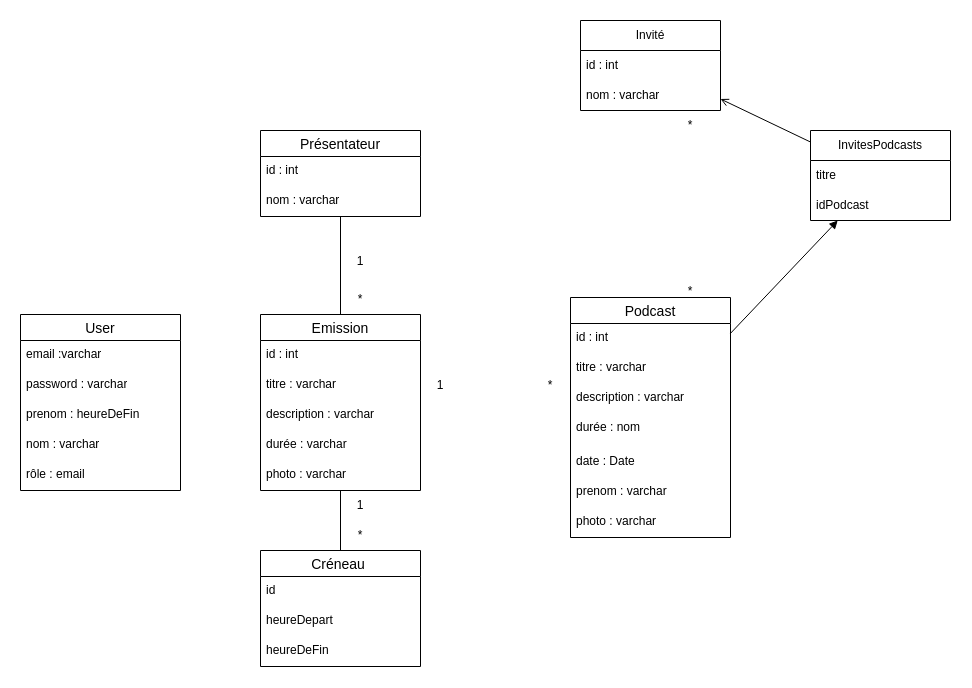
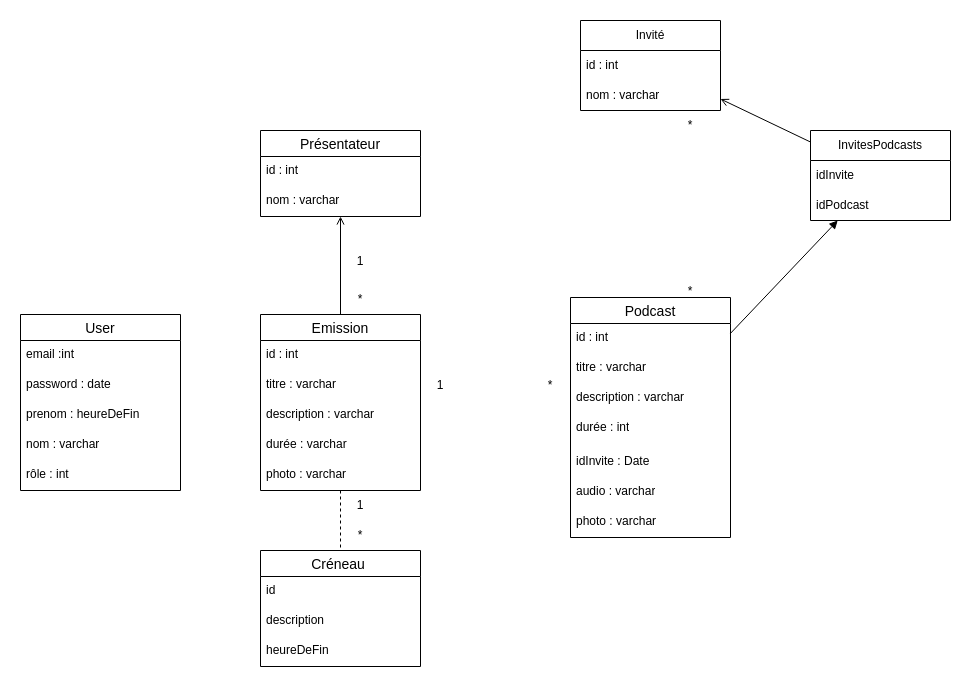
  <mxCell id="0" />
  <mxCell id="1" parent="0" />
  <mxCell id="2" value="Emission" style="swimlane;fontStyle=0;childLayout=stackLayout;horizontal=1;startSize=26;horizontalStack=0;resizeParent=1;resizeParentMax=0;resizeLast=0;collapsible=1;marginBottom=0;align=center;fontSize=14;" parent="1" vertex="1"><mxGeometry x="260" y="314" width="160" height="176" as="geometry" /></mxCell>
  <mxCell id="3" value="id : int" style="text;strokeColor=none;fillColor=none;spacingLeft=4;spacingRight=4;overflow=hidden;rotatable=0;points=[[0,0.5],[1,0.5]];portConstraint=eastwest;fontSize=12;whiteSpace=wrap;html=1;" parent="2" vertex="1"><mxGeometry y="26" width="160" height="30" as="geometry" /></mxCell>
  <mxCell id="4" value="titre : varchar" style="text;strokeColor=none;fillColor=none;spacingLeft=4;spacingRight=4;overflow=hidden;rotatable=0;points=[[0,0.5],[1,0.5]];portConstraint=eastwest;fontSize=12;whiteSpace=wrap;html=1;" parent="2" vertex="1"><mxGeometry y="56" width="160" height="30" as="geometry" /></mxCell>
  <mxCell id="5" value="description : varchar" style="text;strokeColor=none;fillColor=none;spacingLeft=4;spacingRight=4;overflow=hidden;rotatable=0;points=[[0,0.5],[1,0.5]];portConstraint=eastwest;fontSize=12;whiteSpace=wrap;html=1;" parent="2" vertex="1"><mxGeometry y="86" width="160" height="30" as="geometry" /></mxCell>
  <mxCell id="6" value="durée : varchar" style="text;strokeColor=none;fillColor=none;spacingLeft=4;spacingRight=4;overflow=hidden;rotatable=0;points=[[0,0.5],[1,0.5]];portConstraint=eastwest;fontSize=12;whiteSpace=wrap;html=1;" parent="2" vertex="1"><mxGeometry y="116" width="160" height="30" as="geometry" /></mxCell>
  <mxCell id="7" value="photo : varchar" style="text;strokeColor=none;fillColor=none;spacingLeft=4;spacingRight=4;overflow=hidden;rotatable=0;points=[[0,0.5],[1,0.5]];portConstraint=eastwest;fontSize=12;whiteSpace=wrap;html=1;" parent="2" vertex="1"><mxGeometry y="146" width="160" height="30" as="geometry" /></mxCell>
  <mxCell id="8" value="Podcast" style="swimlane;fontStyle=0;childLayout=stackLayout;horizontal=1;startSize=26;horizontalStack=0;resizeParent=1;resizeParentMax=0;resizeLast=0;collapsible=1;marginBottom=0;align=center;fontSize=14;" parent="1" vertex="1"><mxGeometry x="570" y="297" width="160" height="240" as="geometry" /></mxCell>
  <mxCell id="9" value="id : int" style="text;strokeColor=none;fillColor=none;spacingLeft=4;spacingRight=4;overflow=hidden;rotatable=0;points=[[0,0.5],[1,0.5]];portConstraint=eastwest;fontSize=12;whiteSpace=wrap;html=1;" parent="8" vertex="1"><mxGeometry y="26" width="160" height="30" as="geometry" /></mxCell>
  <mxCell id="10" value="titre : varchar" style="text;strokeColor=none;fillColor=none;spacingLeft=4;spacingRight=4;overflow=hidden;rotatable=0;points=[[0,0.5],[1,0.5]];portConstraint=eastwest;fontSize=12;whiteSpace=wrap;html=1;" parent="8" vertex="1"><mxGeometry y="56" width="160" height="30" as="geometry" /></mxCell>
  <mxCell id="11" value="description : varchar" style="text;strokeColor=none;fillColor=none;spacingLeft=4;spacingRight=4;overflow=hidden;rotatable=0;points=[[0,0.5],[1,0.5]];portConstraint=eastwest;fontSize=12;whiteSpace=wrap;html=1;" parent="8" vertex="1"><mxGeometry y="86" width="160" height="30" as="geometry" /></mxCell>
- <mxCell id="12" value="durée : nom" style="text;strokeColor=none;fillColor=none;spacingLeft=4;spacingRight=4;overflow=hidden;rotatable=0;points=[[0,0.5],[1,0.5]];portConstraint=eastwest;fontSize=12;whiteSpace=wrap;html=1;" parent="8" vertex="1"><mxGeometry y="116" width="160" height="34" as="geometry" /></mxCell>
- <mxCell id="13" value="date : Date" style="text;strokeColor=none;fillColor=none;spacingLeft=4;spacingRight=4;overflow=hidden;rotatable=0;points=[[0,0.5],[1,0.5]];portConstraint=eastwest;fontSize=12;whiteSpace=wrap;html=1;" parent="8" vertex="1"><mxGeometry y="150" width="160" height="30" as="geometry" /></mxCell>
- <mxCell id="14" value="prenom : varchar" style="text;strokeColor=none;fillColor=none;spacingLeft=4;spacingRight=4;overflow=hidden;rotatable=0;points=[[0,0.5],[1,0.5]];portConstraint=eastwest;fontSize=12;whiteSpace=wrap;html=1;" vertex="1" parent="8"><mxGeometry y="180" width="160" height="30" as="geometry" /></mxCell>
+ <mxCell id="12" value="durée : int" style="text;strokeColor=none;fillColor=none;spacingLeft=4;spacingRight=4;overflow=hidden;rotatable=0;points=[[0,0.5],[1,0.5]];portConstraint=eastwest;fontSize=12;whiteSpace=wrap;html=1;" parent="8" vertex="1"><mxGeometry y="116" width="160" height="34" as="geometry" /></mxCell>
+ <mxCell id="13" value="idInvite : Date" style="text;strokeColor=none;fillColor=none;spacingLeft=4;spacingRight=4;overflow=hidden;rotatable=0;points=[[0,0.5],[1,0.5]];portConstraint=eastwest;fontSize=12;whiteSpace=wrap;html=1;" parent="8" vertex="1"><mxGeometry y="150" width="160" height="30" as="geometry" /></mxCell>
+ <mxCell id="14" value="audio : varchar" style="text;strokeColor=none;fillColor=none;spacingLeft=4;spacingRight=4;overflow=hidden;rotatable=0;points=[[0,0.5],[1,0.5]];portConstraint=eastwest;fontSize=12;whiteSpace=wrap;html=1;" vertex="1" parent="8"><mxGeometry y="180" width="160" height="30" as="geometry" /></mxCell>
  <mxCell id="15" value="photo : varchar" style="text;strokeColor=none;fillColor=none;spacingLeft=4;spacingRight=4;overflow=hidden;rotatable=0;points=[[0,0.5],[1,0.5]];portConstraint=eastwest;fontSize=12;whiteSpace=wrap;html=1;" parent="8" vertex="1"><mxGeometry y="210" width="160" height="30" as="geometry" /></mxCell>
  <mxCell id="16" value="Présentateur" style="swimlane;fontStyle=0;childLayout=stackLayout;horizontal=1;startSize=26;horizontalStack=0;resizeParent=1;resizeParentMax=0;resizeLast=0;collapsible=1;marginBottom=0;align=center;fontSize=14;" parent="1" vertex="1"><mxGeometry x="260" y="130" width="160" height="86" as="geometry" /></mxCell>
  <mxCell id="17" value="id : int" style="text;strokeColor=none;fillColor=none;spacingLeft=4;spacingRight=4;overflow=hidden;rotatable=0;points=[[0,0.5],[1,0.5]];portConstraint=eastwest;fontSize=12;whiteSpace=wrap;html=1;" parent="16" vertex="1"><mxGeometry y="26" width="160" height="30" as="geometry" /></mxCell>
  <mxCell id="18" value="nom : varchar" style="text;strokeColor=none;fillColor=none;spacingLeft=4;spacingRight=4;overflow=hidden;rotatable=0;points=[[0,0.5],[1,0.5]];portConstraint=eastwest;fontSize=12;whiteSpace=wrap;html=1;" parent="16" vertex="1"><mxGeometry y="56" width="160" height="30" as="geometry" /></mxCell>
  <mxCell id="19" value="Créneau " style="swimlane;fontStyle=0;childLayout=stackLayout;horizontal=1;startSize=26;horizontalStack=0;resizeParent=1;resizeParentMax=0;resizeLast=0;collapsible=1;marginBottom=0;align=center;fontSize=14;" parent="1" vertex="1"><mxGeometry x="260" y="550" width="160" height="116" as="geometry" /></mxCell>
  <mxCell id="20" value="id" style="text;strokeColor=none;fillColor=none;spacingLeft=4;spacingRight=4;overflow=hidden;rotatable=0;points=[[0,0.5],[1,0.5]];portConstraint=eastwest;fontSize=12;whiteSpace=wrap;html=1;" parent="19" vertex="1"><mxGeometry y="26" width="160" height="30" as="geometry" /></mxCell>
- <mxCell id="21" value="heureDepart" style="text;strokeColor=none;fillColor=none;spacingLeft=4;spacingRight=4;overflow=hidden;rotatable=0;points=[[0,0.5],[1,0.5]];portConstraint=eastwest;fontSize=12;whiteSpace=wrap;html=1;" parent="19" vertex="1"><mxGeometry y="56" width="160" height="30" as="geometry" /></mxCell>
+ <mxCell id="21" value="description" style="text;strokeColor=none;fillColor=none;spacingLeft=4;spacingRight=4;overflow=hidden;rotatable=0;points=[[0,0.5],[1,0.5]];portConstraint=eastwest;fontSize=12;whiteSpace=wrap;html=1;" parent="19" vertex="1"><mxGeometry y="56" width="160" height="30" as="geometry" /></mxCell>
  <mxCell id="22" value="heureDeFin" style="text;strokeColor=none;fillColor=none;spacingLeft=4;spacingRight=4;overflow=hidden;rotatable=0;points=[[0,0.5],[1,0.5]];portConstraint=eastwest;fontSize=12;whiteSpace=wrap;html=1;" parent="19" vertex="1"><mxGeometry y="86" width="160" height="30" as="geometry" /></mxCell>
  <mxCell id="23" value="User" style="swimlane;fontStyle=0;childLayout=stackLayout;horizontal=1;startSize=26;horizontalStack=0;resizeParent=1;resizeParentMax=0;resizeLast=0;collapsible=1;marginBottom=0;align=center;fontSize=14;" parent="1" vertex="1"><mxGeometry x="20" y="314" width="160" height="176" as="geometry" /></mxCell>
- <mxCell id="24" value="email :varchar" style="text;strokeColor=none;fillColor=none;spacingLeft=4;spacingRight=4;overflow=hidden;rotatable=0;points=[[0,0.5],[1,0.5]];portConstraint=eastwest;fontSize=12;whiteSpace=wrap;html=1;" parent="23" vertex="1"><mxGeometry y="26" width="160" height="30" as="geometry" /></mxCell>
- <mxCell id="25" value="password : varchar&lt;br&gt;" style="text;strokeColor=none;fillColor=none;spacingLeft=4;spacingRight=4;overflow=hidden;rotatable=0;points=[[0,0.5],[1,0.5]];portConstraint=eastwest;fontSize=12;whiteSpace=wrap;html=1;" parent="23" vertex="1"><mxGeometry y="56" width="160" height="30" as="geometry" /></mxCell>
+ <mxCell id="24" value="email :int" style="text;strokeColor=none;fillColor=none;spacingLeft=4;spacingRight=4;overflow=hidden;rotatable=0;points=[[0,0.5],[1,0.5]];portConstraint=eastwest;fontSize=12;whiteSpace=wrap;html=1;" parent="23" vertex="1"><mxGeometry y="26" width="160" height="30" as="geometry" /></mxCell>
+ <mxCell id="25" value="password : date&lt;br&gt;" style="text;strokeColor=none;fillColor=none;spacingLeft=4;spacingRight=4;overflow=hidden;rotatable=0;points=[[0,0.5],[1,0.5]];portConstraint=eastwest;fontSize=12;whiteSpace=wrap;html=1;" parent="23" vertex="1"><mxGeometry y="56" width="160" height="30" as="geometry" /></mxCell>
  <mxCell id="26" value="prenom : heureDeFin" style="text;strokeColor=none;fillColor=none;spacingLeft=4;spacingRight=4;overflow=hidden;rotatable=0;points=[[0,0.5],[1,0.5]];portConstraint=eastwest;fontSize=12;whiteSpace=wrap;html=1;" parent="23" vertex="1"><mxGeometry y="86" width="160" height="30" as="geometry" /></mxCell>
  <mxCell id="27" value="nom : varchar" style="text;strokeColor=none;fillColor=none;spacingLeft=4;spacingRight=4;overflow=hidden;rotatable=0;points=[[0,0.5],[1,0.5]];portConstraint=eastwest;fontSize=12;whiteSpace=wrap;html=1;" parent="23" vertex="1"><mxGeometry y="116" width="160" height="30" as="geometry" /></mxCell>
- <mxCell id="28" value="rôle : email" style="text;strokeColor=none;fillColor=none;spacingLeft=4;spacingRight=4;overflow=hidden;rotatable=0;points=[[0,0.5],[1,0.5]];portConstraint=eastwest;fontSize=12;whiteSpace=wrap;html=1;" parent="23" vertex="1"><mxGeometry y="146" width="160" height="30" as="geometry" /></mxCell>
+ <mxCell id="28" value="rôle : int" style="text;strokeColor=none;fillColor=none;spacingLeft=4;spacingRight=4;overflow=hidden;rotatable=0;points=[[0,0.5],[1,0.5]];portConstraint=eastwest;fontSize=12;whiteSpace=wrap;html=1;" parent="23" vertex="1"><mxGeometry y="146" width="160" height="30" as="geometry" /></mxCell>
  <mxCell id="29" value="1" style="text;html=1;strokeColor=none;fillColor=none;align=center;verticalAlign=middle;whiteSpace=wrap;rounded=0;" parent="1" vertex="1"><mxGeometry x="410" y="370" width="60" height="30" as="geometry" /></mxCell>
  <mxCell id="30" value="*" style="text;html=1;strokeColor=none;fillColor=none;align=center;verticalAlign=middle;whiteSpace=wrap;rounded=0;" parent="1" vertex="1"><mxGeometry x="520" y="370" width="60" height="30" as="geometry" /></mxCell>
- <mxCell id="31" value="" style="endArrow=none;html=1;rounded=0;" parent="1" source="2" target="19" edge="1"><mxGeometry width="50" height="50" relative="1" as="geometry"><mxPoint x="280" y="370" as="sourcePoint" /><mxPoint x="330" y="320" as="targetPoint" /></mxGeometry></mxCell>
+ <mxCell id="31" value="" style="endArrow=none;html=1;rounded=0;dashed=1;" parent="1" source="2" target="19" edge="1"><mxGeometry width="50" height="50" relative="1" as="geometry"><mxPoint x="280" y="370" as="sourcePoint" /><mxPoint x="330" y="320" as="targetPoint" /></mxGeometry></mxCell>
  <mxCell id="32" value="*" style="text;html=1;strokeColor=none;fillColor=none;align=center;verticalAlign=middle;whiteSpace=wrap;rounded=0;" parent="1" vertex="1"><mxGeometry x="330" y="520" width="60" height="30" as="geometry" /></mxCell>
  <mxCell id="33" value="1" style="text;html=1;strokeColor=none;fillColor=none;align=center;verticalAlign=middle;whiteSpace=wrap;rounded=0;" parent="1" vertex="1"><mxGeometry x="330" y="490" width="60" height="30" as="geometry" /></mxCell>
- <mxCell id="34" value="" style="endArrow=none;html=1;rounded=0;" parent="1" source="2" target="16" edge="1"><mxGeometry width="50" height="50" relative="1" as="geometry"><mxPoint x="270" y="360" as="sourcePoint" /><mxPoint x="320" y="310" as="targetPoint" /></mxGeometry></mxCell>
+ <mxCell id="34" value="" style="endArrow=open;html=1;rounded=0;" parent="1" source="2" target="16" edge="1"><mxGeometry width="50" height="50" relative="1" as="geometry"><mxPoint x="270" y="360" as="sourcePoint" /><mxPoint x="320" y="310" as="targetPoint" /></mxGeometry></mxCell>
  <mxCell id="35" value="1" style="text;html=1;strokeColor=none;fillColor=none;align=center;verticalAlign=middle;whiteSpace=wrap;rounded=0;" parent="1" vertex="1"><mxGeometry x="330" y="246" width="60" height="30" as="geometry" /></mxCell>
  <mxCell id="36" value="*" style="text;html=1;strokeColor=none;fillColor=none;align=center;verticalAlign=middle;whiteSpace=wrap;rounded=0;" parent="1" vertex="1"><mxGeometry x="330" y="284" width="60" height="30" as="geometry" /></mxCell>
  <mxCell id="37" value="Invité" style="swimlane;fontStyle=0;childLayout=stackLayout;horizontal=1;startSize=30;horizontalStack=0;resizeParent=1;resizeParentMax=0;resizeLast=0;collapsible=1;marginBottom=0;whiteSpace=wrap;html=1;" parent="1" vertex="1"><mxGeometry x="580" y="20" width="140" height="90" as="geometry" /></mxCell>
  <mxCell id="38" value="id : int" style="text;strokeColor=none;fillColor=none;align=left;verticalAlign=middle;spacingLeft=4;spacingRight=4;overflow=hidden;points=[[0,0.5],[1,0.5]];portConstraint=eastwest;rotatable=0;whiteSpace=wrap;html=1;" parent="37" vertex="1"><mxGeometry y="30" width="140" height="30" as="geometry" /></mxCell>
  <mxCell id="39" value="nom : varchar" style="text;strokeColor=none;fillColor=none;align=left;verticalAlign=middle;spacingLeft=4;spacingRight=4;overflow=hidden;points=[[0,0.5],[1,0.5]];portConstraint=eastwest;rotatable=0;whiteSpace=wrap;html=1;" parent="37" vertex="1"><mxGeometry y="60" width="140" height="30" as="geometry" /></mxCell>
  <mxCell id="40" value="" style="endArrow=block;html=1;rounded=0;" parent="1" source="8" target="42" edge="1"><mxGeometry width="50" height="50" relative="1" as="geometry"><mxPoint x="580" y="360" as="sourcePoint" /><mxPoint x="800" y="210" as="targetPoint" /></mxGeometry></mxCell>
  <mxCell id="41" value="*" style="text;html=1;strokeColor=none;fillColor=none;align=center;verticalAlign=middle;whiteSpace=wrap;rounded=0;" parent="1" vertex="1"><mxGeometry x="660" y="276" width="60" height="30" as="geometry" /></mxCell>
  <mxCell id="42" value="InvitesPodcasts" style="swimlane;fontStyle=0;childLayout=stackLayout;horizontal=1;startSize=30;horizontalStack=0;resizeParent=1;resizeParentMax=0;resizeLast=0;collapsible=1;marginBottom=0;whiteSpace=wrap;html=1;" parent="1" vertex="1"><mxGeometry x="810" y="130" width="140" height="90" as="geometry" /></mxCell>
- <mxCell id="43" value="titre" style="text;strokeColor=none;fillColor=none;align=left;verticalAlign=middle;spacingLeft=4;spacingRight=4;overflow=hidden;points=[[0,0.5],[1,0.5]];portConstraint=eastwest;rotatable=0;whiteSpace=wrap;html=1;" parent="42" vertex="1"><mxGeometry y="30" width="140" height="30" as="geometry" /></mxCell>
+ <mxCell id="43" value="idInvite" style="text;strokeColor=none;fillColor=none;align=left;verticalAlign=middle;spacingLeft=4;spacingRight=4;overflow=hidden;points=[[0,0.5],[1,0.5]];portConstraint=eastwest;rotatable=0;whiteSpace=wrap;html=1;" parent="42" vertex="1"><mxGeometry y="30" width="140" height="30" as="geometry" /></mxCell>
  <mxCell id="44" value="idPodcast" style="text;strokeColor=none;fillColor=none;align=left;verticalAlign=middle;spacingLeft=4;spacingRight=4;overflow=hidden;points=[[0,0.5],[1,0.5]];portConstraint=eastwest;rotatable=0;whiteSpace=wrap;html=1;" parent="42" vertex="1"><mxGeometry y="60" width="140" height="30" as="geometry" /></mxCell>
  <mxCell id="45" value="" style="endArrow=open;html=1;rounded=0;" parent="1" source="42" target="37" edge="1"><mxGeometry width="50" height="50" relative="1" as="geometry"><mxPoint x="320" y="410" as="sourcePoint" /><mxPoint x="370" y="360" as="targetPoint" /></mxGeometry></mxCell>
  <mxCell id="46" value="*" style="text;html=1;strokeColor=none;fillColor=none;align=center;verticalAlign=middle;whiteSpace=wrap;rounded=0;" parent="1" vertex="1"><mxGeometry x="660" y="110" width="60" height="30" as="geometry" /></mxCell>
